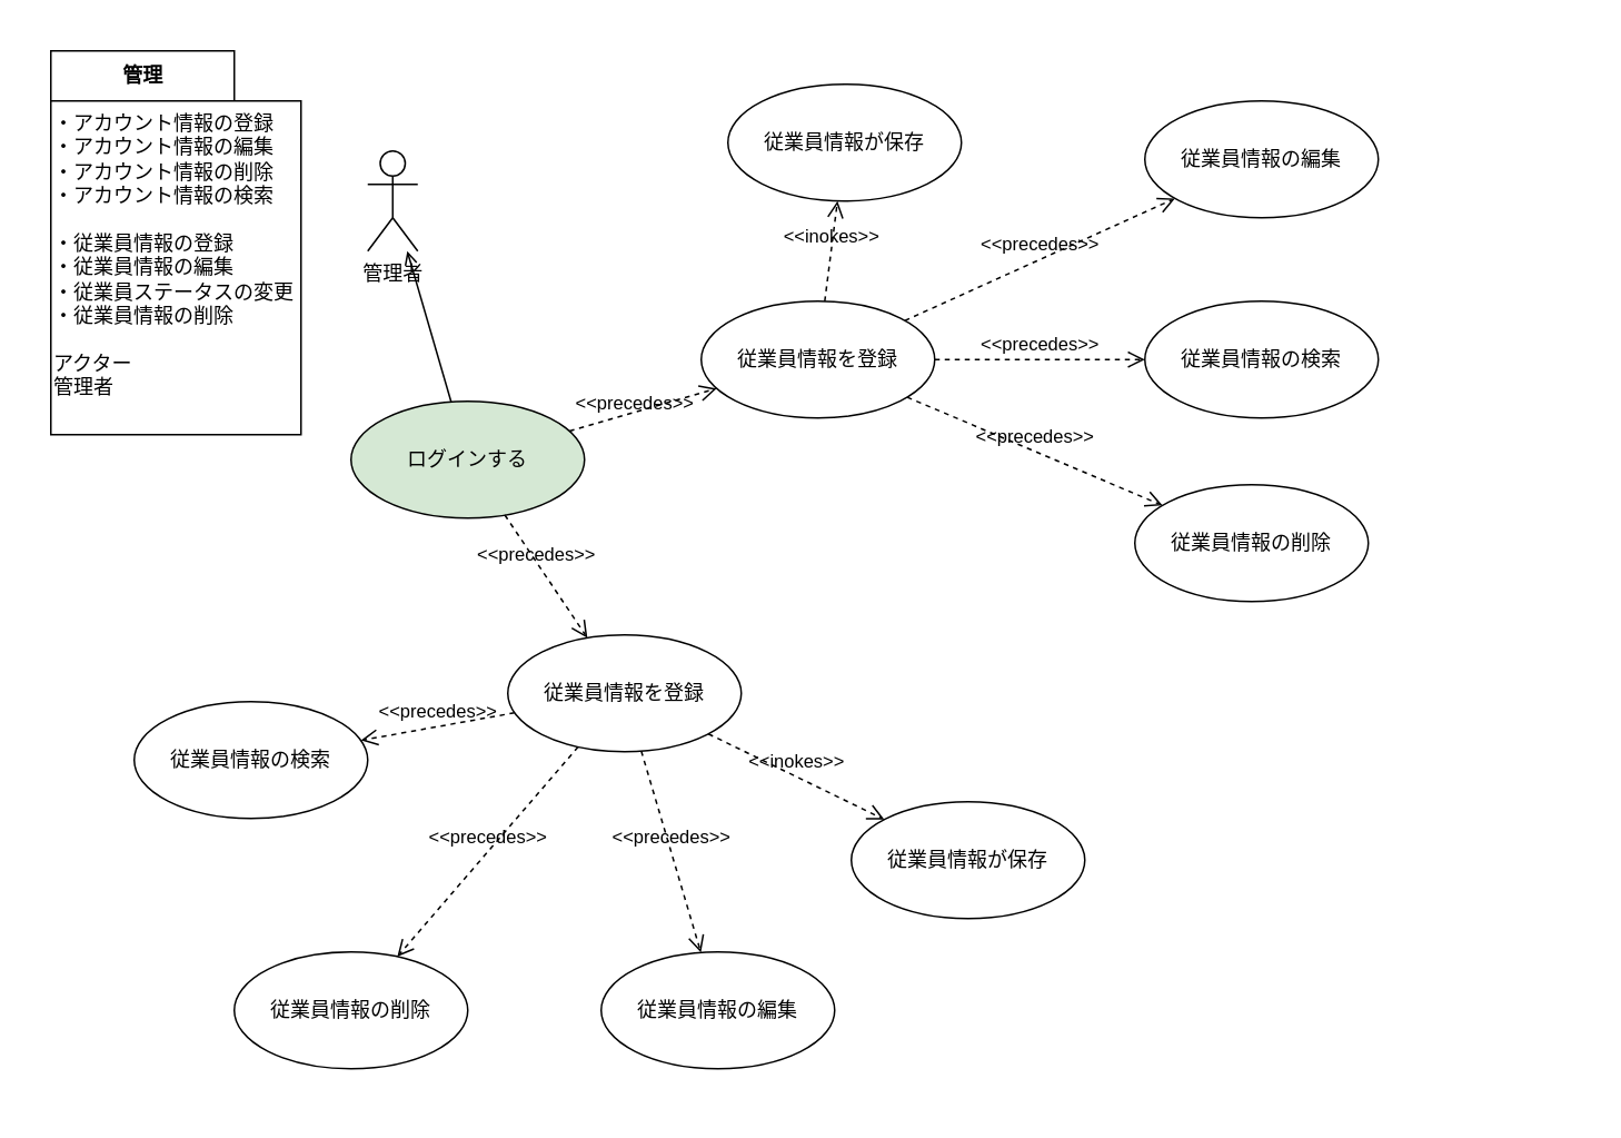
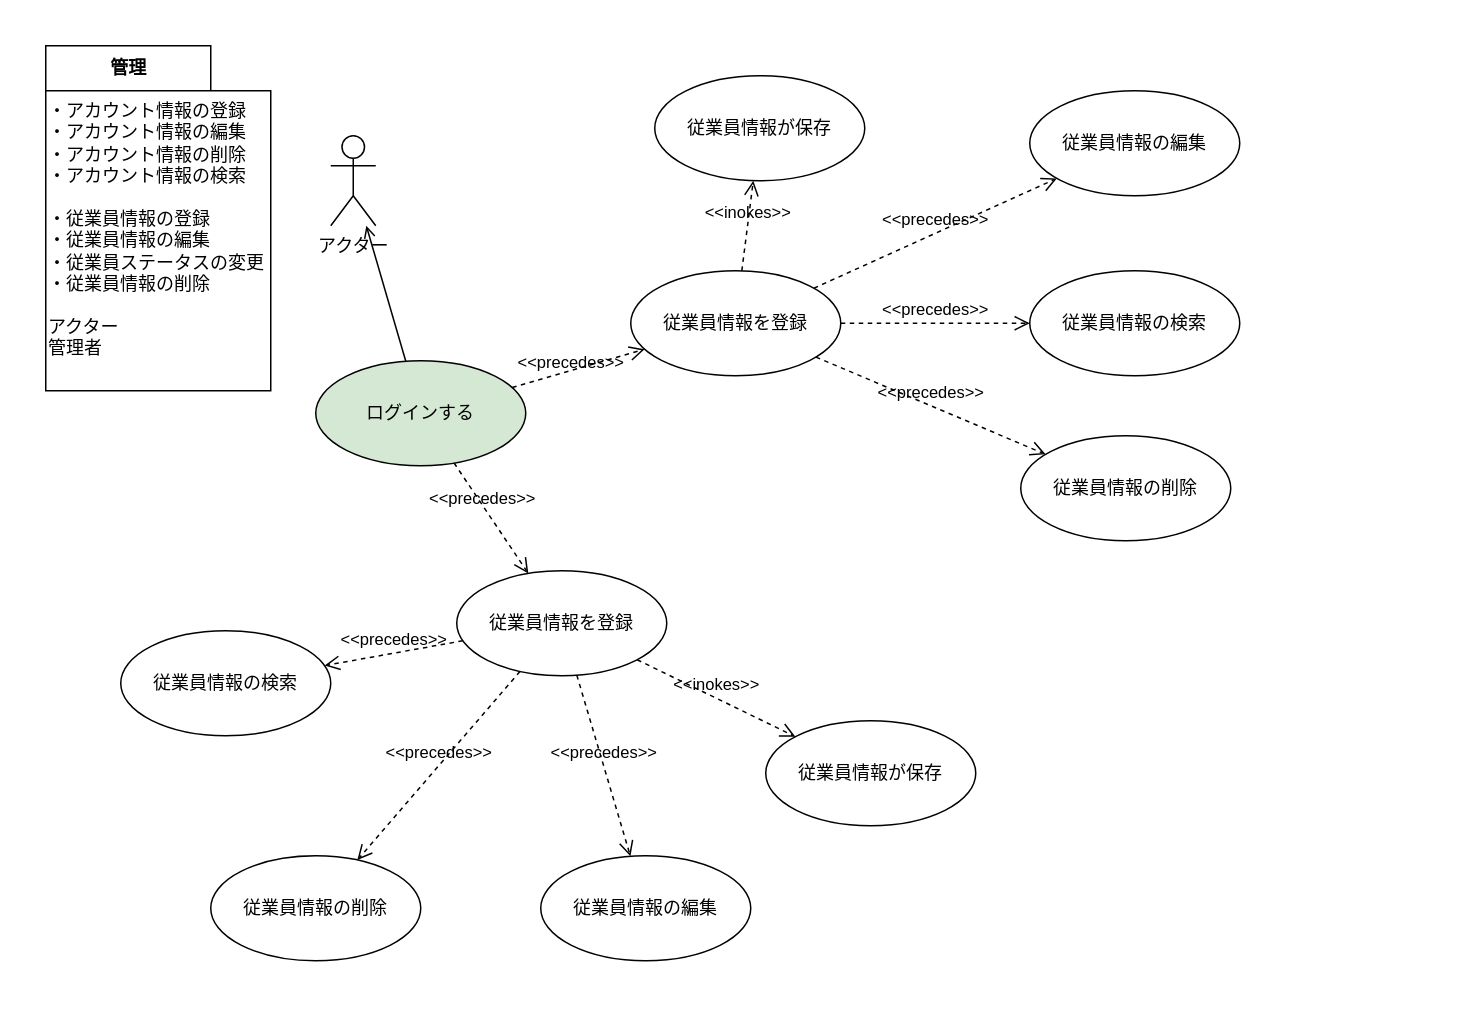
  <mxCell id="0" />
  <mxCell id="1" parent="0" />
  <mxCell id="2" value="" style="rounded=0;whiteSpace=wrap;html=1;strokeColor=none;" vertex="1" parent="1"><mxGeometry x="20" y="20" width="930" height="640" as="geometry" /></mxCell>
- <mxCell id="3" value="管理者" style="shape=umlActor;verticalLabelPosition=bottom;verticalAlign=top;html=1;outlineConnect=0;" vertex="1" parent="1"><mxGeometry x="220" y="90" width="30" height="60" as="geometry" /></mxCell>
+ <mxCell id="3" value="アクター" style="shape=umlActor;verticalLabelPosition=bottom;verticalAlign=top;html=1;outlineConnect=0;" vertex="1" parent="1"><mxGeometry x="220" y="90" width="30" height="60" as="geometry" /></mxCell>
  <mxCell id="4" value="管理" style="shape=folder;fontStyle=1;tabWidth=110;tabHeight=30;tabPosition=left;html=1;boundedLbl=1;labelInHeader=1;container=1;collapsible=0;" vertex="1" parent="1"><mxGeometry x="30" y="30" width="150" height="230" as="geometry" /></mxCell>
  <mxCell id="5" value="・アカウント情報の登録&lt;br&gt;・アカウント情報の編集&lt;br&gt;・アカウント情報の削除&lt;br&gt;・アカウント情報の検索&lt;br&gt;&lt;br&gt;・従業員情報の登録&lt;br&gt;・従業員情報の編集&lt;br&gt;・従業員ステータスの変更&lt;br&gt;・従業員情報の削除&lt;br&gt;&lt;br&gt;アクター&lt;br&gt;管理者" style="html=1;strokeColor=none;resizeWidth=1;resizeHeight=1;fillColor=none;part=1;connectable=0;allowArrows=0;deletable=0;align=left;verticalAlign=top;" vertex="1" parent="4"><mxGeometry width="150" height="200" relative="1" as="geometry"><mxPoint y="30" as="offset" /></mxGeometry></mxCell>
  <mxCell id="6" value="従業員情報を登録" style="ellipse;whiteSpace=wrap;html=1;" vertex="1" parent="1"><mxGeometry x="420" y="180" width="140" height="70" as="geometry" /></mxCell>
  <mxCell id="7" value="&amp;lt;&amp;lt;precedes&amp;gt;&amp;gt;" style="endArrow=open;startArrow=none;endFill=0;startFill=0;endSize=8;html=1;verticalAlign=bottom;dashed=1;labelBackgroundColor=none;" edge="1" parent="1" source="6" target="10"><mxGeometry width="160" relative="1" as="geometry"><mxPoint x="410.79" y="-243.67" as="sourcePoint" /><mxPoint x="580" y="135" as="targetPoint" /></mxGeometry></mxCell>
  <mxCell id="8" value="&amp;lt;&amp;lt;inokes&amp;gt;&amp;gt;" style="endArrow=open;startArrow=none;endFill=0;startFill=0;endSize=8;html=1;verticalAlign=bottom;dashed=1;labelBackgroundColor=none;" edge="1" parent="1" source="6" target="9"><mxGeometry x="-0.0" width="160" relative="1" as="geometry"><mxPoint x="220" y="470" as="sourcePoint" /><mxPoint x="330" y="470" as="targetPoint" /><mxPoint as="offset" /></mxGeometry></mxCell>
  <mxCell id="9" value="従業員情報が保存" style="ellipse;whiteSpace=wrap;html=1;" vertex="1" parent="1"><mxGeometry x="436" y="50" width="140" height="70" as="geometry" /></mxCell>
  <mxCell id="10" value="従業員情報の編集" style="ellipse;whiteSpace=wrap;html=1;" vertex="1" parent="1"><mxGeometry x="686" y="60" width="140" height="70" as="geometry" /></mxCell>
  <mxCell id="11" value="従業員情報の削除" style="ellipse;whiteSpace=wrap;html=1;" vertex="1" parent="1"><mxGeometry x="680" y="290" width="140" height="70" as="geometry" /></mxCell>
  <mxCell id="12" value="従業員情報の検索" style="ellipse;whiteSpace=wrap;html=1;" vertex="1" parent="1"><mxGeometry x="686" y="180" width="140" height="70" as="geometry" /></mxCell>
  <mxCell id="13" value="&amp;lt;&amp;lt;precedes&amp;gt;&amp;gt;" style="endArrow=open;startArrow=none;endFill=0;startFill=0;endSize=8;html=1;verticalAlign=bottom;dashed=1;labelBackgroundColor=none;" edge="1" parent="1" source="6" target="11"><mxGeometry width="160" relative="1" as="geometry"><mxPoint x="456.103" y="191.627" as="sourcePoint" /><mxPoint x="618.028" y="118.446" as="targetPoint" /></mxGeometry></mxCell>
  <mxCell id="14" value="&amp;lt;&amp;lt;precedes&amp;gt;&amp;gt;" style="endArrow=open;startArrow=none;endFill=0;startFill=0;endSize=8;html=1;verticalAlign=bottom;dashed=1;labelBackgroundColor=none;" edge="1" parent="1" source="6" target="12"><mxGeometry width="160" relative="1" as="geometry"><mxPoint x="473.296" y="210.05" as="sourcePoint" /><mxPoint x="600.778" y="200.205" as="targetPoint" /></mxGeometry></mxCell>
  <mxCell id="15" value="従業員情報を登録" style="ellipse;whiteSpace=wrap;html=1;" vertex="1" parent="1"><mxGeometry x="304" y="380" width="140" height="70" as="geometry" /></mxCell>
  <mxCell id="16" value="&amp;lt;&amp;lt;precedes&amp;gt;&amp;gt;" style="endArrow=open;startArrow=none;endFill=0;startFill=0;endSize=8;html=1;verticalAlign=bottom;dashed=1;labelBackgroundColor=none;" edge="1" parent="1" source="15" target="19"><mxGeometry width="160" relative="1" as="geometry"><mxPoint x="410.79" y="-53.67" as="sourcePoint" /><mxPoint x="580" y="325" as="targetPoint" /></mxGeometry></mxCell>
  <mxCell id="17" value="&amp;lt;&amp;lt;inokes&amp;gt;&amp;gt;" style="endArrow=open;startArrow=none;endFill=0;startFill=0;endSize=8;html=1;verticalAlign=bottom;dashed=1;labelBackgroundColor=none;" edge="1" parent="1" source="15" target="18"><mxGeometry x="-0.0" width="160" relative="1" as="geometry"><mxPoint x="220" y="660" as="sourcePoint" /><mxPoint x="330" y="660" as="targetPoint" /><mxPoint as="offset" /></mxGeometry></mxCell>
  <mxCell id="18" value="従業員情報が保存" style="ellipse;whiteSpace=wrap;html=1;" vertex="1" parent="1"><mxGeometry x="510" y="480" width="140" height="70" as="geometry" /></mxCell>
  <mxCell id="19" value="従業員情報の編集" style="ellipse;whiteSpace=wrap;html=1;" vertex="1" parent="1"><mxGeometry x="360" y="570" width="140" height="70" as="geometry" /></mxCell>
  <mxCell id="20" value="従業員情報の削除" style="ellipse;whiteSpace=wrap;html=1;" vertex="1" parent="1"><mxGeometry x="140" y="570" width="140" height="70" as="geometry" /></mxCell>
  <mxCell id="21" value="従業員情報の検索" style="ellipse;whiteSpace=wrap;html=1;" vertex="1" parent="1"><mxGeometry x="80" y="420" width="140" height="70" as="geometry" /></mxCell>
  <mxCell id="22" value="&amp;lt;&amp;lt;precedes&amp;gt;&amp;gt;" style="endArrow=open;startArrow=none;endFill=0;startFill=0;endSize=8;html=1;verticalAlign=bottom;dashed=1;labelBackgroundColor=none;" edge="1" parent="1" source="15" target="20"><mxGeometry width="160" relative="1" as="geometry"><mxPoint x="456.103" y="381.627" as="sourcePoint" /><mxPoint x="618.028" y="308.446" as="targetPoint" /></mxGeometry></mxCell>
  <mxCell id="23" value="&amp;lt;&amp;lt;precedes&amp;gt;&amp;gt;" style="endArrow=open;startArrow=none;endFill=0;startFill=0;endSize=8;html=1;verticalAlign=bottom;dashed=1;labelBackgroundColor=none;" edge="1" parent="1" source="15" target="21"><mxGeometry width="160" relative="1" as="geometry"><mxPoint x="473.296" y="400.05" as="sourcePoint" /><mxPoint x="600.778" y="390.205" as="targetPoint" /></mxGeometry></mxCell>
  <mxCell id="24" value="ログインする" style="ellipse;whiteSpace=wrap;html=1;fillColor=#d5e8d4;" vertex="1" parent="1"><mxGeometry x="210" y="240" width="140" height="70" as="geometry" /></mxCell>
  <mxCell id="25" value="&amp;lt;&amp;lt;precedes&amp;gt;&amp;gt;" style="endArrow=open;startArrow=none;endFill=0;startFill=0;endSize=8;html=1;verticalAlign=bottom;dashed=1;labelBackgroundColor=none;" edge="1" parent="1" source="24" target="6"><mxGeometry x="-0.136" y="-3" width="160" relative="1" as="geometry"><mxPoint x="552.103" y="201.627" as="sourcePoint" /><mxPoint x="480" y="220" as="targetPoint" /><mxPoint as="offset" /></mxGeometry></mxCell>
  <mxCell id="26" value="&amp;lt;&amp;lt;precedes&amp;gt;&amp;gt;" style="endArrow=open;startArrow=none;endFill=0;startFill=0;endSize=8;html=1;verticalAlign=bottom;dashed=1;labelBackgroundColor=none;" edge="1" parent="1" source="24" target="15"><mxGeometry x="-0.136" y="-3" width="160" relative="1" as="geometry"><mxPoint x="350.977" y="267.812" as="sourcePoint" /><mxPoint x="439.223" y="242.365" as="targetPoint" /><mxPoint as="offset" /></mxGeometry></mxCell>
  <mxCell id="27" value="" style="endArrow=open;html=1;" edge="1" parent="1" source="24" target="3"><mxGeometry width="50" height="50" relative="1" as="geometry"><mxPoint x="90" y="390" as="sourcePoint" /><mxPoint x="140" y="340" as="targetPoint" /></mxGeometry></mxCell>
